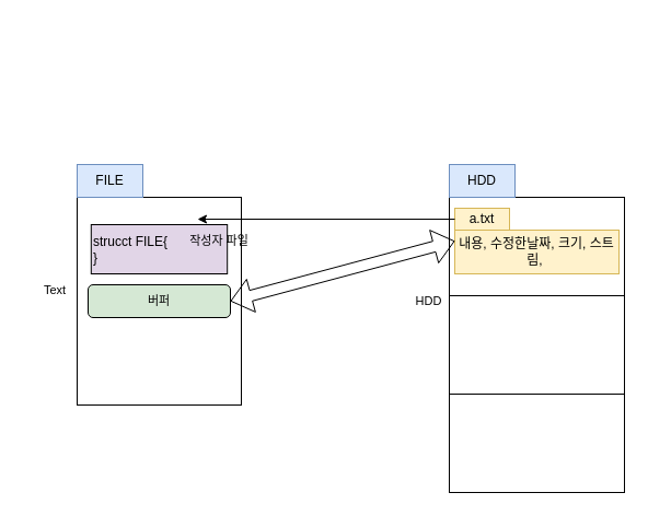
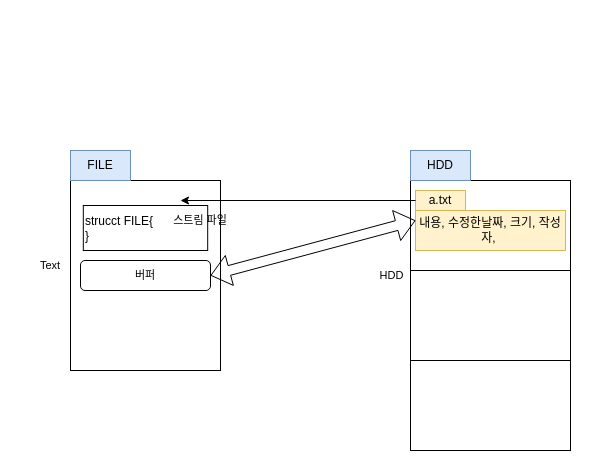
  <mxCell id="0" />
  <mxCell id="1" parent="0" />
  <mxCell id="2" value="" style="rounded=0;whiteSpace=wrap;html=1;" vertex="1" parent="1"><mxGeometry x="70" y="180" width="150" height="190" as="geometry" /></mxCell>
  <mxCell id="3" value="" style="rounded=0;whiteSpace=wrap;html=1;" vertex="1" parent="1"><mxGeometry x="410" y="180" width="160" height="90" as="geometry" /></mxCell>
  <mxCell id="4" value="" style="rounded=0;whiteSpace=wrap;html=1;" vertex="1" parent="1"><mxGeometry x="410" y="270" width="160" height="90" as="geometry" /></mxCell>
  <mxCell id="5" value="" style="rounded=0;whiteSpace=wrap;html=1;" vertex="1" parent="1"><mxGeometry x="410" y="360" width="160" height="90" as="geometry" /></mxCell>
  <mxCell id="6" value="FILE" style="text;html=1;strokeColor=#6c8ebf;fillColor=#dae8fc;align=center;verticalAlign=middle;whiteSpace=wrap;rounded=0;" vertex="1" parent="1"><mxGeometry x="70" y="150" width="60" height="30" as="geometry" /></mxCell>
  <mxCell id="7" value="HDD" style="text;html=1;strokeColor=#6c8ebf;fillColor=#dae8fc;align=center;verticalAlign=middle;whiteSpace=wrap;rounded=0;" vertex="1" parent="1"><mxGeometry x="410" y="150" width="60" height="30" as="geometry" /></mxCell>
  <mxCell id="8" value="a.txt" style="text;html=1;strokeColor=#d6b656;fillColor=#fff2cc;align=center;verticalAlign=middle;whiteSpace=wrap;rounded=0;" vertex="1" parent="1"><mxGeometry x="415" y="190" width="50" height="20" as="geometry" /></mxCell>
- <mxCell id="9" value="내용, 수정한날짜, 크기, 스트림,&amp;nbsp;" style="text;html=1;strokeColor=#d6b656;fillColor=#fff2cc;align=center;verticalAlign=middle;whiteSpace=wrap;rounded=0;" vertex="1" parent="1"><mxGeometry x="415" y="210" width="150" height="40" as="geometry" /></mxCell>
- <mxCell id="10" value="strucct FILE{&lt;br&gt;}" style="rounded=0;whiteSpace=wrap;html=1;align=left;fillColor=#e1d5e7;" vertex="1" parent="1"><mxGeometry x="82.81" y="205" width="124.38" height="45" as="geometry" /></mxCell>
+ <mxCell id="9" value="내용, 수정한날짜, 크기, 작성자,&amp;nbsp;" style="text;html=1;strokeColor=#d6b656;fillColor=#fff2cc;align=center;verticalAlign=middle;whiteSpace=wrap;rounded=0;" vertex="1" parent="1"><mxGeometry x="415" y="210" width="150" height="40" as="geometry" /></mxCell>
+ <mxCell id="10" value="strucct FILE{&lt;br&gt;}" style="rounded=0;whiteSpace=wrap;html=1;align=left;" vertex="1" parent="1"><mxGeometry x="82.81" y="205" width="124.38" height="45" as="geometry" /></mxCell>
  <mxCell id="11" value="" style="endArrow=classic;html=1;rounded=0;exitX=0;exitY=0.5;exitDx=0;exitDy=0;" edge="1" parent="1" source="8"><mxGeometry width="50" height="50" relative="1" as="geometry"><mxPoint x="340" y="470" as="sourcePoint" /><mxPoint x="180" y="200" as="targetPoint" /></mxGeometry></mxCell>
- <mxCell id="12" value="작성자 파일" style="text;html=1;strokeColor=none;fillColor=none;align=center;verticalAlign=middle;whiteSpace=wrap;rounded=0;fontSize=11;" vertex="1" parent="1"><mxGeometry x="160" y="205" width="80" height="30" as="geometry" /></mxCell>
+ <mxCell id="12" value="스트림 파일" style="text;html=1;strokeColor=none;fillColor=none;align=center;verticalAlign=middle;whiteSpace=wrap;rounded=0;fontSize=11;" vertex="1" parent="1"><mxGeometry x="160" y="205" width="80" height="30" as="geometry" /></mxCell>
  <mxCell id="13" value="" style="shape=flexArrow;endArrow=classic;startArrow=classic;html=1;rounded=0;fontSize=11;entryX=0;entryY=0.25;entryDx=0;entryDy=0;exitX=1;exitY=0.5;exitDx=0;exitDy=0;" edge="1" parent="1" source="14" target="9"><mxGeometry width="100" height="100" relative="1" as="geometry"><mxPoint x="260" y="335" as="sourcePoint" /><mxPoint x="360" y="235" as="targetPoint" /></mxGeometry></mxCell>
- <mxCell id="14" value="버퍼" style="rounded=1;whiteSpace=wrap;html=1;fontSize=11;fillColor=#d5e8d4;" vertex="1" parent="1"><mxGeometry x="80" y="260" width="130" height="30" as="geometry" /></mxCell>
+ <mxCell id="14" value="버퍼" style="rounded=1;whiteSpace=wrap;html=1;fontSize=11;" vertex="1" parent="1"><mxGeometry x="80" y="260" width="130" height="30" as="geometry" /></mxCell>
  <mxCell id="15" value="Text" style="text;html=1;strokeColor=none;fillColor=none;align=center;verticalAlign=middle;whiteSpace=wrap;rounded=0;fontSize=11;" vertex="1" parent="1"><mxGeometry x="20" y="250" width="60" height="30" as="geometry" /></mxCell>
  <mxCell id="16" value="HDD&amp;nbsp;" style="text;html=1;strokeColor=none;fillColor=none;align=center;verticalAlign=middle;whiteSpace=wrap;rounded=0;fontSize=11;" vertex="1" parent="1"><mxGeometry x="300" y="250" width="186" height="50" as="geometry" /></mxCell>
  <mxCell id="17" value="" style="text;html=1;align=center;verticalAlign=middle;whiteSpace=wrap;rounded=0;fontSize=11;fillColor=default;" vertex="1" parent="1"><mxGeometry x="279" y="20" width="151" height="120" as="geometry" /></mxCell>
